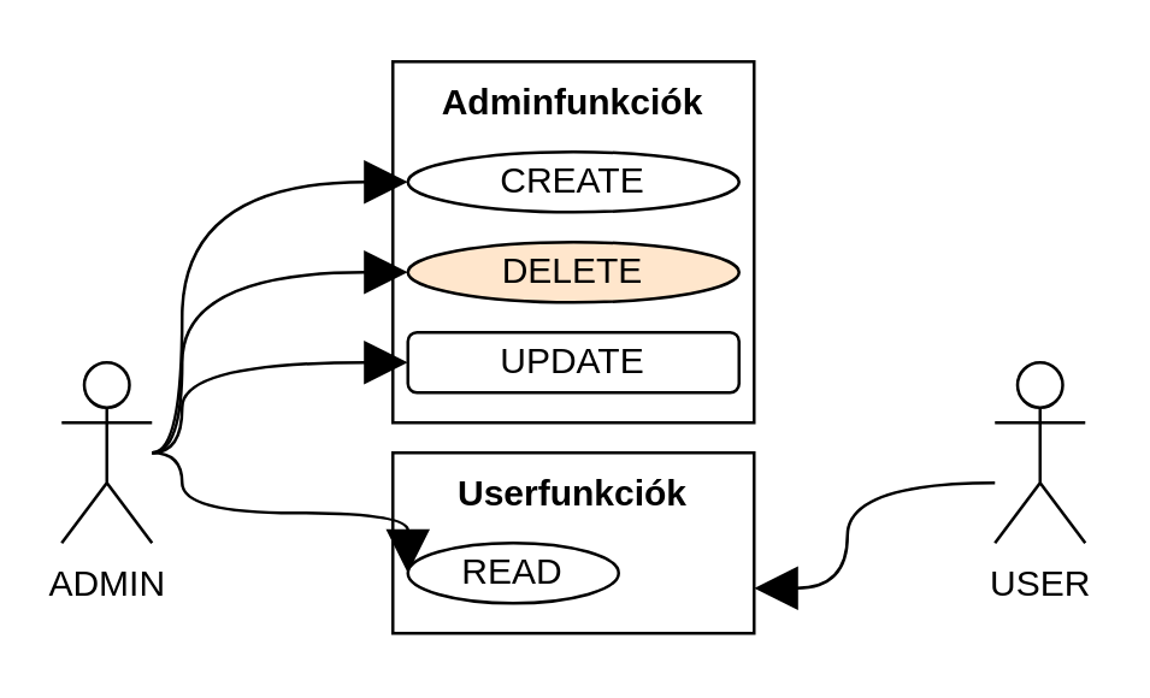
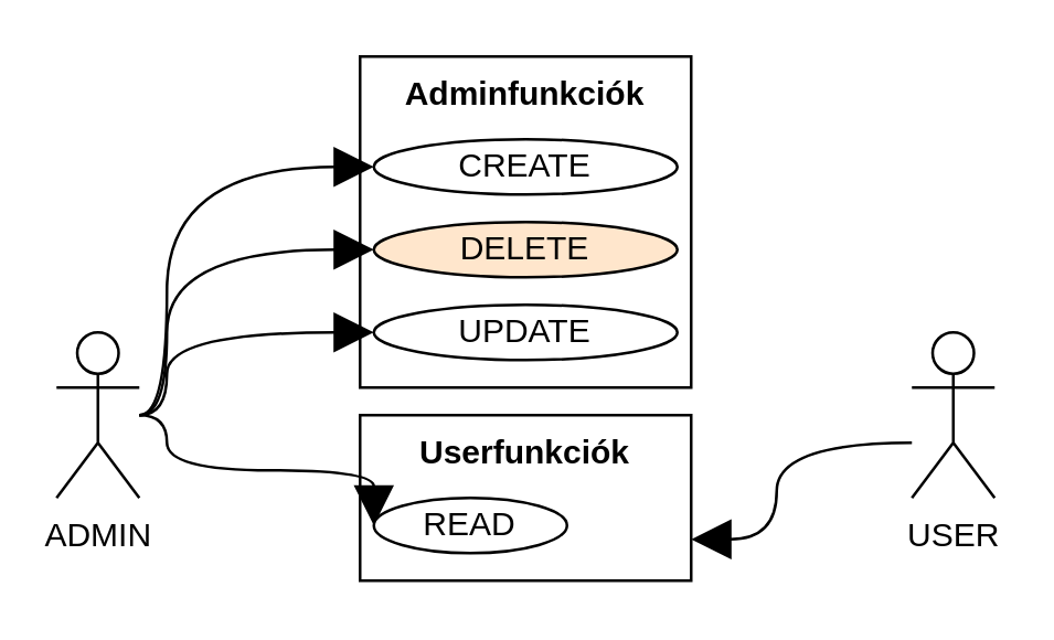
  <mxCell id="0" />
  <mxCell id="1" parent="0" />
  <mxCell id="2" value="ADMIN" style="shape=umlActor;html=1;verticalLabelPosition=bottom;verticalAlign=top;align=center;" vertex="1" parent="1"><mxGeometry x="20" y="120" width="30" height="60" as="geometry" /></mxCell>
  <mxCell id="3" value="USER" style="shape=umlActor;html=1;verticalLabelPosition=bottom;verticalAlign=top;align=center;" vertex="1" parent="1"><mxGeometry x="330" y="120" width="30" height="60" as="geometry" /></mxCell>
  <mxCell id="4" value="Adminfunkciók" style="shape=rect;html=1;verticalAlign=top;fontStyle=1;whiteSpace=wrap;align=center;" vertex="1" parent="1"><mxGeometry x="130" y="20" width="120" height="120" as="geometry" /></mxCell>
  <mxCell id="5" value="Userfunkciók" style="shape=rect;html=1;verticalAlign=top;fontStyle=1;whiteSpace=wrap;align=center;" vertex="1" parent="1"><mxGeometry x="130" y="150" width="120" height="60" as="geometry" /></mxCell>
  <mxCell id="6" value="CREATE" style="ellipse;whiteSpace=wrap;html=1;" vertex="1" parent="1"><mxGeometry x="135" y="50" width="110" height="20" as="geometry" /></mxCell>
  <mxCell id="7" value="DELETE" style="ellipse;whiteSpace=wrap;html=1;fillColor=#ffe6cc;" vertex="1" parent="1"><mxGeometry x="135" y="80" width="110" height="20" as="geometry" /></mxCell>
- <mxCell id="8" value="UPDATE" style="whiteSpace=wrap;html=1;rounded=1;" vertex="1" parent="1"><mxGeometry x="135" y="110" width="110" height="20" as="geometry" /></mxCell>
+ <mxCell id="8" value="UPDATE" style="ellipse;whiteSpace=wrap;html=1;" vertex="1" parent="1"><mxGeometry x="135" y="110" width="110" height="20" as="geometry" /></mxCell>
  <mxCell id="9" value="READ" style="ellipse;whiteSpace=wrap;html=1;" vertex="1" parent="1"><mxGeometry x="135" y="180" width="70" height="20" as="geometry" /></mxCell>
  <mxCell id="10" value="" style="edgeStyle=orthogonalEdgeStyle;html=1;endArrow=block;endFill=1;endSize=12;verticalAlign=bottom;rounded=0;entryX=0;entryY=0.5;entryDx=0;entryDy=0;curved=1;" edge="1" parent="1" target="6"><mxGeometry width="160" relative="1" as="geometry"><mxPoint x="50" y="150" as="sourcePoint" /><mxPoint x="130" y="70" as="targetPoint" /><Array as="points"><mxPoint x="60" y="150" /><mxPoint x="60" y="60" /></Array></mxGeometry></mxCell>
  <mxCell id="11" value="" style="edgeStyle=orthogonalEdgeStyle;html=1;endArrow=block;endFill=1;endSize=12;verticalAlign=bottom;rounded=0;entryX=0;entryY=0.5;entryDx=0;entryDy=0;curved=1;" edge="1" parent="1" target="7"><mxGeometry width="160" relative="1" as="geometry"><mxPoint x="50" y="150" as="sourcePoint" /><mxPoint x="135" y="60" as="targetPoint" /><Array as="points"><mxPoint x="60" y="150" /><mxPoint x="60" y="90" /></Array></mxGeometry></mxCell>
  <mxCell id="12" value="" style="edgeStyle=orthogonalEdgeStyle;html=1;endArrow=block;endFill=1;endSize=12;verticalAlign=bottom;rounded=0;entryX=0;entryY=0.5;entryDx=0;entryDy=0;curved=1;" edge="1" parent="1" target="8"><mxGeometry width="160" relative="1" as="geometry"><mxPoint x="50" y="150" as="sourcePoint" /><mxPoint x="135" y="90" as="targetPoint" /><Array as="points"><mxPoint x="60" y="150" /><mxPoint x="60" y="120" /></Array></mxGeometry></mxCell>
  <mxCell id="13" value="" style="edgeStyle=orthogonalEdgeStyle;html=1;endArrow=block;endFill=1;endSize=12;verticalAlign=bottom;rounded=0;entryX=0;entryY=0.5;entryDx=0;entryDy=0;curved=1;" edge="1" parent="1" target="9"><mxGeometry width="160" relative="1" as="geometry"><mxPoint x="50" y="150" as="sourcePoint" /><mxPoint x="135" y="120" as="targetPoint" /><Array as="points"><mxPoint x="60" y="150" /><mxPoint x="60" y="170" /><mxPoint x="135" y="170" /></Array></mxGeometry></mxCell>
  <mxCell id="14" value="" style="edgeStyle=orthogonalEdgeStyle;html=1;endArrow=block;endFill=1;endSize=12;verticalAlign=bottom;rounded=0;curved=1;entryX=1;entryY=0.75;entryDx=0;entryDy=0;" edge="1" parent="1" target="5"><mxGeometry width="160" relative="1" as="geometry"><mxPoint x="330" y="160" as="sourcePoint" /><mxPoint x="220" y="140" as="targetPoint" /><Array as="points"><mxPoint x="281" y="160" /><mxPoint x="281" y="195" /></Array></mxGeometry></mxCell>
